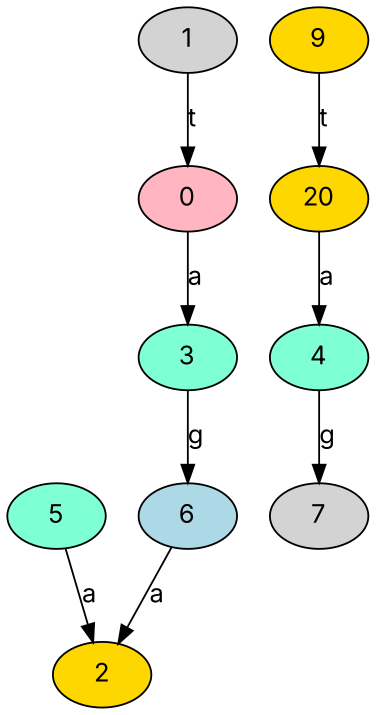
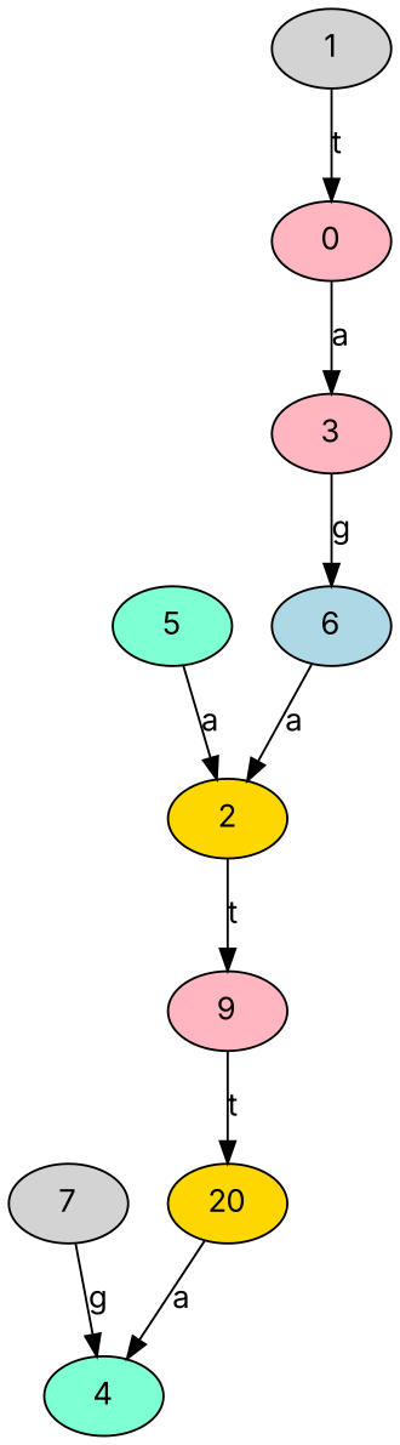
  strict digraph {
    fontname=Inter
    node [fillcolor=aquamarine fontname=Inter style=filled]
    edge [fontname=Inter]
    2 [fillcolor=gold]
    5
-   9 [fillcolor=gold]
+   9 [fillcolor=lightpink]
    n4 [fillcolor=gold label=20]
    6 [fillcolor=lightblue]
    n6 [fillcolor=lightpink label=0]
-   3
+   3 [fillcolor=lightpink]
    4
    7 [fillcolor=lightgrey]
    1 [fillcolor=lightgrey]
+   2 -> 9 [label=t]
    5 -> 2 [label=a]
    9 -> n4 [label=t]
    n4 -> 4 [label=a]
    6 -> 2 [label=a]
    n6 -> 3 [label=a]
    3 -> 6 [label=g]
-   4 -> 7 [label=g]
+   7 -> 4 [label=g]
    1 -> n6 [label=t]
  }
